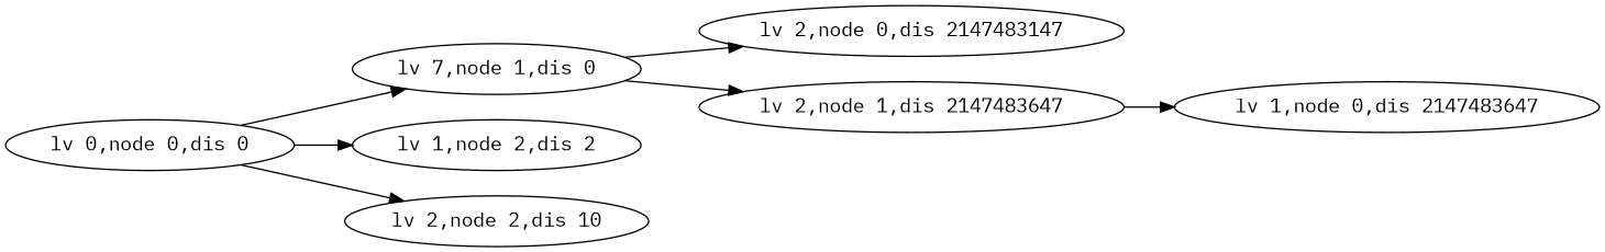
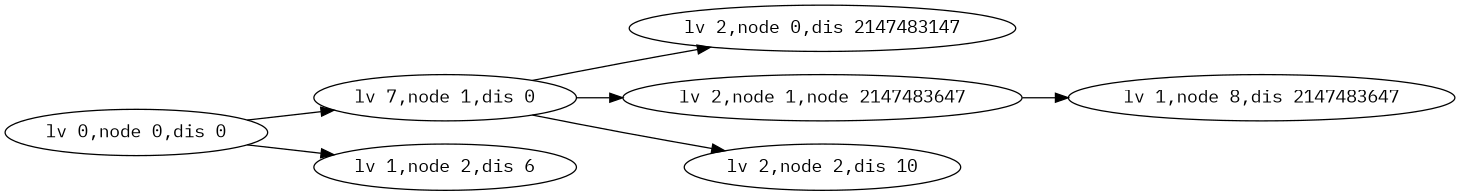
  digraph {
    fontname="IBM Plex Mono"
    rankdir=LR
    node [fontname="IBM Plex Mono"]
    edge [fontname="IBM Plex Mono"]
    n1 [label="lv 7,node 1,dis 0"]
    "lv 0,node 0,dis 0"
-   "lv 1,node 2,dis 2"
+   "lv 1,node 2,dis 2" [label="lv 1,node 2,dis 6"]
    n4 [label="lv 2,node 0,dis 2147483147"]
-   "lv 2,node 1,dis 2147483647"
+   "lv 2,node 1,dis 2147483647" [label="lv 2,node 1,node 2147483647"]
    "lv 2,node 2,dis 10"
-   "lv 1,node 0,dis 2147483647"
+   "lv 1,node 0,dis 2147483647" [label="lv 1,node 8,dis 2147483647"]
    n1 -> n4
    n1 -> "lv 2,node 1,dis 2147483647"
-   "lv 0,node 0,dis 0" -> "lv 2,node 2,dis 10"
+   n1 -> "lv 2,node 2,dis 10"
    "lv 0,node 0,dis 0" -> n1
    "lv 0,node 0,dis 0" -> "lv 1,node 2,dis 2"
    "lv 2,node 1,dis 2147483647" -> "lv 1,node 0,dis 2147483647"
  }
